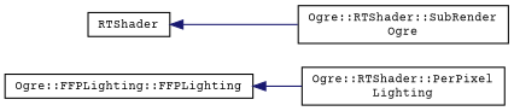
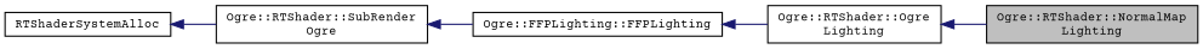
  digraph {
    fontname="Courier Prime"
    rankdir=LR
    node [color=black fontname="Courier Prime" fontsize=10 shape=record]
    edge [color=midnightblue dir=back fontname="Courier Prime" fontsize=10 labelfontname=Helvetica labelfontsize=10 style=solid]
-   n2 [height=0.2 label="Ogre::RTShader::PerPixel\lLighting" width=0.4]
+   n1 [fillcolor=grey75 fontcolor=black height=0.2 label="Ogre::RTShader::NormalMap\lLighting" style=filled width=0.4]
+   n2 [height=0.2 label="Ogre::RTShader::Ogre\lLighting" width=0.4]
    n3 [height=0.2 label="Ogre::FFPLighting::FFPLighting" width=0.4]
    n4 [height=0.2 label="Ogre::RTShader::SubRender\lOgre" width=0.4]
-   n5 [height=0.2 label=RTShader width=0.4]
+   n5 [height=0.2 label=RTShaderSystemAlloc width=0.4]
+   n2 -> n1
    n3 -> n2
+   n4 -> n3
    n5 -> n4
  }
